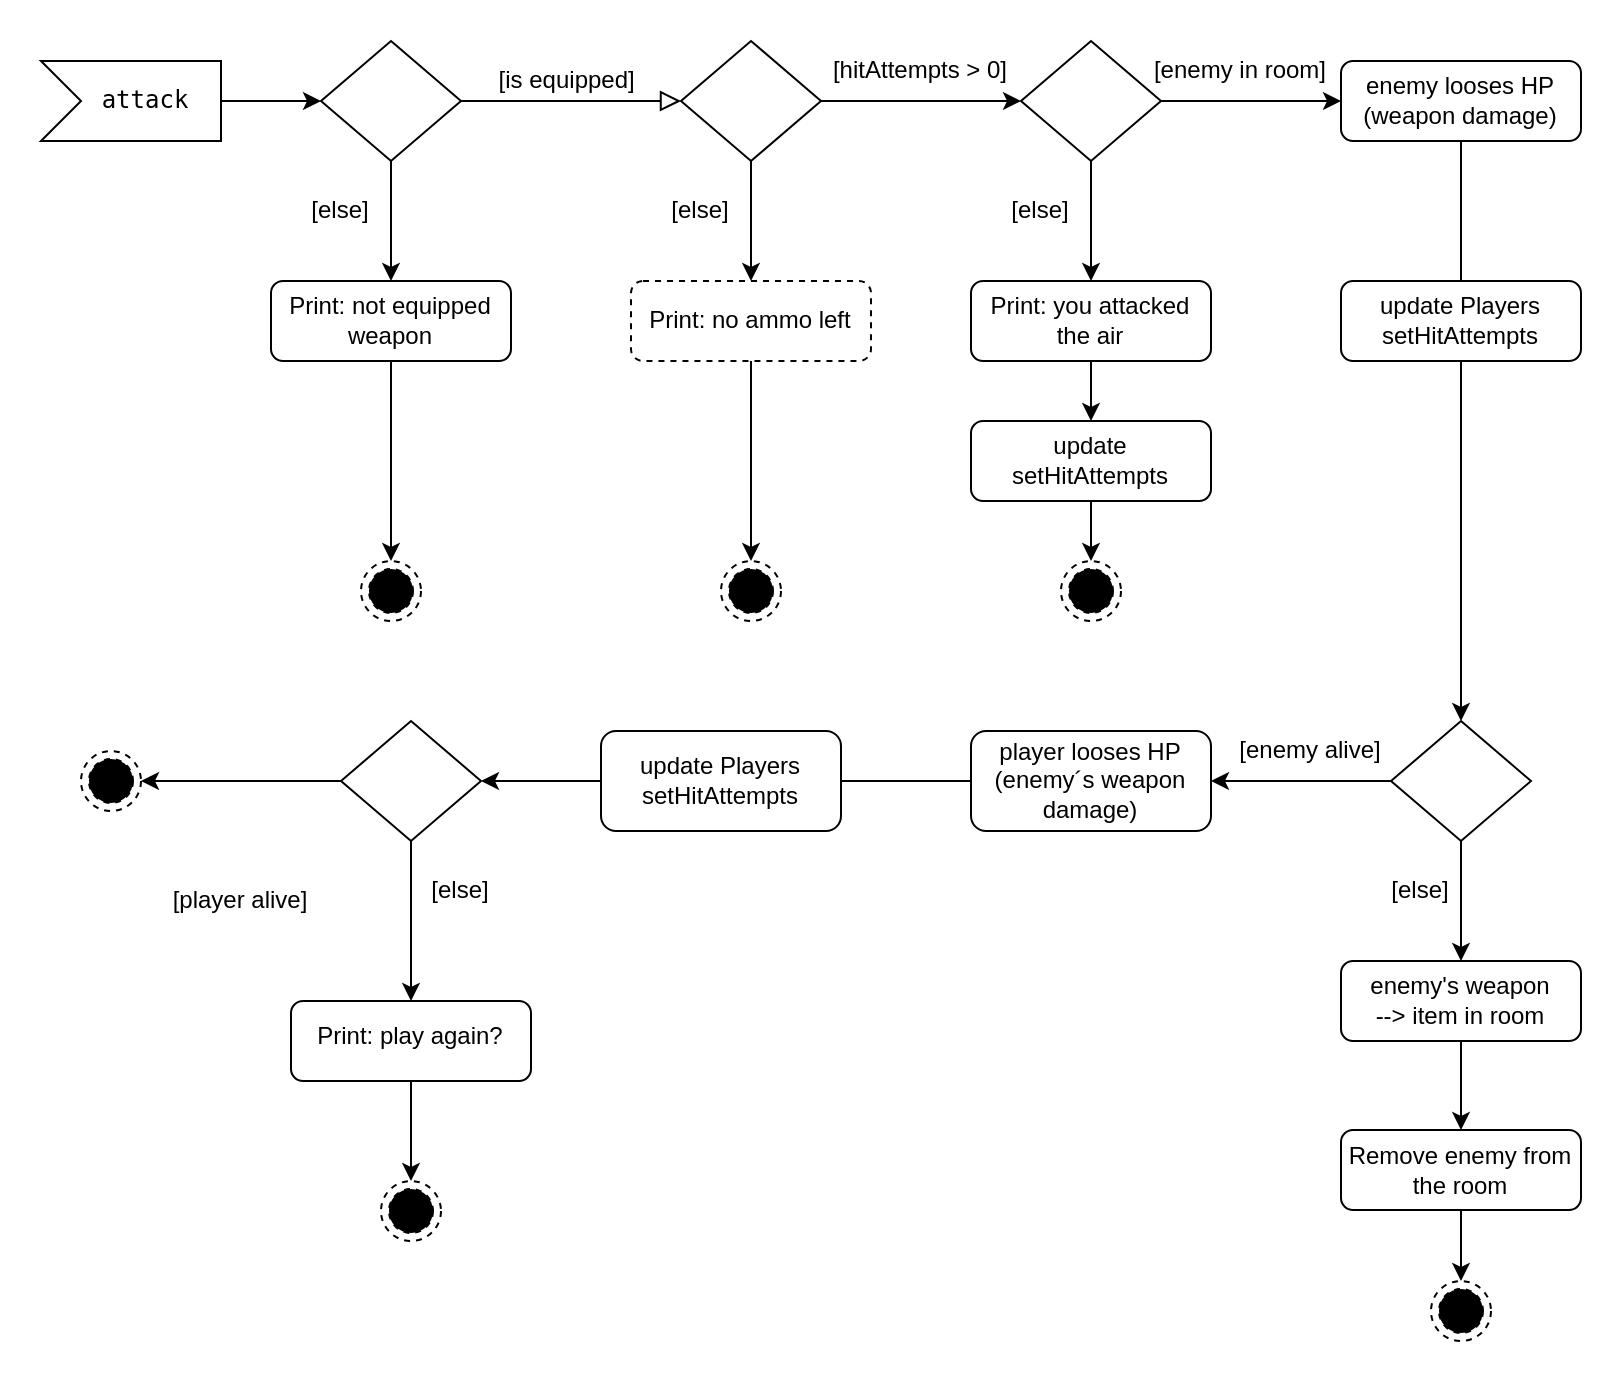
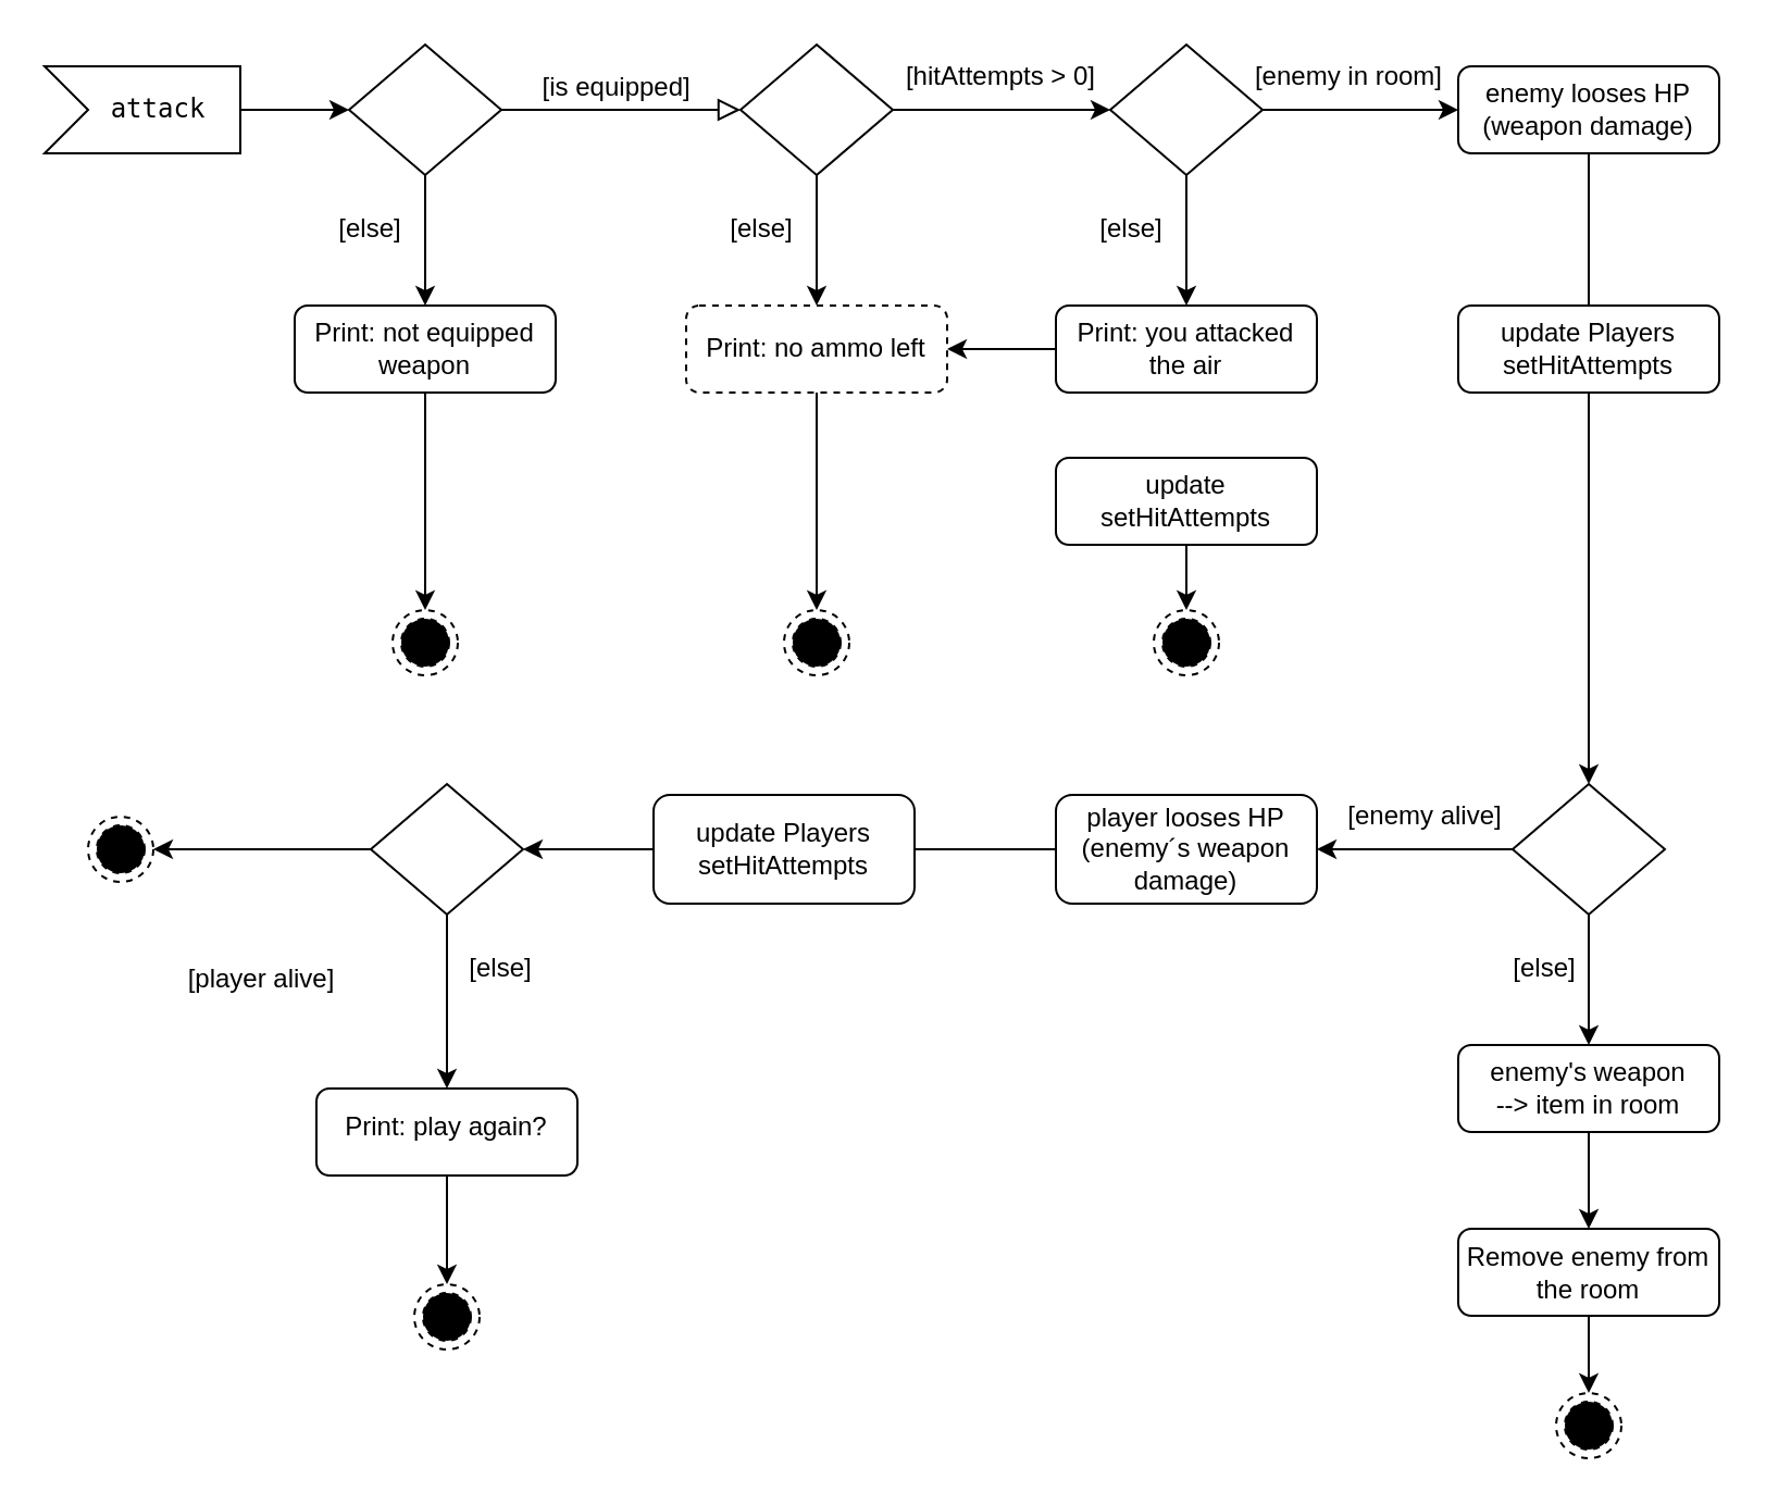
  <mxCell id="0" />
  <mxCell id="1" parent="0" />
  <mxCell id="2" value="" style="edgeStyle=orthogonalEdgeStyle;rounded=0;html=1;jettySize=auto;orthogonalLoop=1;fontSize=11;endArrow=block;endFill=0;endSize=8;strokeWidth=1;shadow=0;labelBackgroundColor=none;" parent="1" source="4" target="13" edge="1"><mxGeometry y="10" relative="1" as="geometry"><mxPoint as="offset" /><mxPoint x="370.034" y="170" as="targetPoint" /></mxGeometry></mxCell>
  <mxCell id="3" value="" style="edgeStyle=orthogonalEdgeStyle;rounded=0;orthogonalLoop=1;jettySize=auto;html=1;" parent="1" source="4" target="9" edge="1"><mxGeometry relative="1" as="geometry" /></mxCell>
  <mxCell id="4" value="" style="rhombus;whiteSpace=wrap;html=1;shadow=0;fontFamily=Helvetica;fontSize=12;align=center;strokeWidth=1;spacing=6;spacingTop=-4;" parent="1" vertex="1"><mxGeometry x="160" y="20" width="70" height="60" as="geometry" /></mxCell>
  <mxCell id="5" value="" style="edgeStyle=orthogonalEdgeStyle;rounded=0;orthogonalLoop=1;jettySize=auto;html=1;" parent="1" source="6" edge="1"><mxGeometry relative="1" as="geometry"><mxPoint x="160" y="50" as="targetPoint" /></mxGeometry></mxCell>
  <mxCell id="6" value="&lt;pre style=&quot;font-size: 12px ; background-color: rgb(255 , 255 , 255) ; font-family: &amp;#34;jetbrains mono&amp;#34; , monospace&quot;&gt;attack&lt;/pre&gt;" style="html=1;shape=mxgraph.infographic.ribbonSimple;notch1=20;notch2=0;align=center;verticalAlign=middle;fontSize=14;fontStyle=0;fillColor=#FFFFFF;flipH=0;spacingRight=0;spacingLeft=14;shadow=0;" parent="1" vertex="1"><mxGeometry x="20" y="30" width="90" height="40" as="geometry" /></mxCell>
  <mxCell id="7" value="[is equipped]&amp;nbsp;" style="text;html=1;strokeColor=none;fillColor=none;align=center;verticalAlign=middle;whiteSpace=wrap;rounded=0;" parent="1" vertex="1"><mxGeometry x="240" y="25" width="90" height="30" as="geometry" /></mxCell>
  <mxCell id="8" value="" style="edgeStyle=orthogonalEdgeStyle;rounded=0;orthogonalLoop=1;jettySize=auto;html=1;" parent="1" source="9" edge="1"><mxGeometry relative="1" as="geometry"><mxPoint x="195" y="280" as="targetPoint" /></mxGeometry></mxCell>
  <mxCell id="9" value="Print: not equipped weapon" style="rounded=1;whiteSpace=wrap;html=1;fontSize=12;glass=0;strokeWidth=1;shadow=0;" parent="1" vertex="1"><mxGeometry x="135" y="140" width="120" height="40" as="geometry" /></mxCell>
  <mxCell id="10" value="[else]" style="text;html=1;strokeColor=none;fillColor=none;align=center;verticalAlign=middle;whiteSpace=wrap;rounded=0;" parent="1" vertex="1"><mxGeometry x="150" y="90" width="40" height="30" as="geometry" /></mxCell>
  <mxCell id="11" value="" style="edgeStyle=orthogonalEdgeStyle;rounded=0;orthogonalLoop=1;jettySize=auto;html=1;entryX=0;entryY=0.5;entryDx=0;entryDy=0;" parent="1" source="13" target="17" edge="1"><mxGeometry relative="1" as="geometry"><mxPoint x="530" y="50" as="targetPoint" /></mxGeometry></mxCell>
  <mxCell id="12" value="" style="edgeStyle=orthogonalEdgeStyle;rounded=0;orthogonalLoop=1;jettySize=auto;html=1;" parent="1" source="13" target="19" edge="1"><mxGeometry relative="1" as="geometry" /></mxCell>
  <mxCell id="13" value="" style="rhombus;whiteSpace=wrap;html=1;shadow=0;fontFamily=Helvetica;fontSize=12;align=center;strokeWidth=1;spacing=6;spacingTop=-4;" parent="1" vertex="1"><mxGeometry x="340" y="20" width="70" height="60" as="geometry" /></mxCell>
  <mxCell id="14" value="[hitAttempts &amp;gt; 0]" style="text;html=1;strokeColor=none;fillColor=none;align=center;verticalAlign=middle;whiteSpace=wrap;rounded=0;" parent="1" vertex="1"><mxGeometry x="410" y="20" width="100" height="30" as="geometry" /></mxCell>
  <mxCell id="15" value="" style="edgeStyle=orthogonalEdgeStyle;rounded=0;orthogonalLoop=1;jettySize=auto;html=1;" parent="1" source="17" target="24" edge="1"><mxGeometry relative="1" as="geometry" /></mxCell>
  <mxCell id="16" value="" style="edgeStyle=orthogonalEdgeStyle;rounded=0;orthogonalLoop=1;jettySize=auto;html=1;" parent="1" source="17" target="28" edge="1"><mxGeometry relative="1" as="geometry" /></mxCell>
  <mxCell id="17" value="" style="rhombus;whiteSpace=wrap;html=1;shadow=0;fontFamily=Helvetica;fontSize=12;align=center;strokeWidth=1;spacing=6;spacingTop=-4;" parent="1" vertex="1"><mxGeometry x="510" y="20" width="70" height="60" as="geometry" /></mxCell>
  <mxCell id="18" value="" style="edgeStyle=orthogonalEdgeStyle;rounded=0;orthogonalLoop=1;jettySize=auto;html=1;" parent="1" source="19" target="22" edge="1"><mxGeometry relative="1" as="geometry" /></mxCell>
  <mxCell id="19" value="Print: no ammo left" style="rounded=1;whiteSpace=wrap;html=1;fontSize=12;glass=0;strokeWidth=1;shadow=0;dashed=1;" parent="1" vertex="1"><mxGeometry x="315" y="140" width="120" height="40" as="geometry" /></mxCell>
  <mxCell id="20" value="[else]" style="text;html=1;strokeColor=none;fillColor=none;align=center;verticalAlign=middle;whiteSpace=wrap;rounded=0;" parent="1" vertex="1"><mxGeometry x="330" y="90" width="40" height="30" as="geometry" /></mxCell>
  <mxCell id="21" value="" style="ellipse;html=1;shape=endState;fillColor=#000000;strokeColor=#000000;dashed=1;" parent="1" vertex="1"><mxGeometry x="180" y="280" width="30" height="30" as="geometry" /></mxCell>
  <mxCell id="22" value="" style="ellipse;html=1;shape=endState;fillColor=#000000;strokeColor=#000000;dashed=1;" parent="1" vertex="1"><mxGeometry x="360" y="280" width="30" height="30" as="geometry" /></mxCell>
  <mxCell id="23" value="" style="edgeStyle=orthogonalEdgeStyle;rounded=0;orthogonalLoop=1;jettySize=auto;html=1;" parent="1" source="24" target="34" edge="1"><mxGeometry relative="1" as="geometry" /></mxCell>
  <mxCell id="24" value="enemy looses HP&lt;br&gt;(weapon damage)" style="rounded=1;whiteSpace=wrap;html=1;fontSize=12;glass=0;strokeWidth=1;shadow=0;" parent="1" vertex="1"><mxGeometry x="670" y="30" width="120" height="40" as="geometry" /></mxCell>
  <mxCell id="25" value="[enemy in room]" style="text;html=1;strokeColor=none;fillColor=none;align=center;verticalAlign=middle;whiteSpace=wrap;rounded=0;" parent="1" vertex="1"><mxGeometry x="570" y="20" width="100" height="30" as="geometry" /></mxCell>
  <mxCell id="26" value="[else]" style="text;html=1;strokeColor=none;fillColor=none;align=center;verticalAlign=middle;whiteSpace=wrap;rounded=0;" parent="1" vertex="1"><mxGeometry x="500" y="90" width="40" height="30" as="geometry" /></mxCell>
- <mxCell id="27" value="" style="edgeStyle=orthogonalEdgeStyle;rounded=0;orthogonalLoop=1;jettySize=auto;html=1;" parent="1" source="28" target="30" edge="1"><mxGeometry relative="1" as="geometry" /></mxCell>
+ <mxCell id="27" value="" style="edgeStyle=orthogonalEdgeStyle;rounded=0;orthogonalLoop=1;jettySize=auto;html=1;" parent="1" source="28" target="19" edge="1"><mxGeometry relative="1" as="geometry" /></mxCell>
  <mxCell id="28" value="Print: you attacked the air" style="rounded=1;whiteSpace=wrap;html=1;fontSize=12;glass=0;strokeWidth=1;shadow=0;" parent="1" vertex="1"><mxGeometry x="485" y="140" width="120" height="40" as="geometry" /></mxCell>
  <mxCell id="29" value="" style="edgeStyle=orthogonalEdgeStyle;rounded=0;orthogonalLoop=1;jettySize=auto;html=1;" parent="1" source="30" target="31" edge="1"><mxGeometry relative="1" as="geometry" /></mxCell>
  <mxCell id="30" value="update setHitAttempts" style="rounded=1;whiteSpace=wrap;html=1;fontSize=12;glass=0;strokeWidth=1;shadow=0;" parent="1" vertex="1"><mxGeometry x="485" y="210" width="120" height="40" as="geometry" /></mxCell>
  <mxCell id="31" value="" style="ellipse;html=1;shape=endState;fillColor=#000000;strokeColor=#000000;dashed=1;" parent="1" vertex="1"><mxGeometry x="530" y="280" width="30" height="30" as="geometry" /></mxCell>
  <mxCell id="32" value="" style="edgeStyle=orthogonalEdgeStyle;rounded=0;orthogonalLoop=1;jettySize=auto;html=1;" parent="1" source="34" target="36" edge="1"><mxGeometry relative="1" as="geometry" /></mxCell>
  <mxCell id="33" value="" style="edgeStyle=orthogonalEdgeStyle;rounded=0;orthogonalLoop=1;jettySize=auto;html=1;" parent="1" source="34" target="38" edge="1"><mxGeometry relative="1" as="geometry" /></mxCell>
  <mxCell id="34" value="" style="rhombus;whiteSpace=wrap;html=1;shadow=0;fontFamily=Helvetica;fontSize=12;align=center;strokeWidth=1;spacing=6;spacingTop=-4;" parent="1" vertex="1"><mxGeometry x="695" y="360" width="70" height="60" as="geometry" /></mxCell>
  <mxCell id="35" value="" style="edgeStyle=orthogonalEdgeStyle;rounded=0;orthogonalLoop=1;jettySize=auto;html=1;" parent="1" source="36" target="42" edge="1"><mxGeometry relative="1" as="geometry" /></mxCell>
  <mxCell id="36" value="enemy's weapon&lt;br&gt;--&amp;gt; item in room" style="rounded=1;whiteSpace=wrap;html=1;fontSize=12;glass=0;strokeWidth=1;shadow=0;" parent="1" vertex="1"><mxGeometry x="670" y="480" width="120" height="40" as="geometry" /></mxCell>
  <mxCell id="37" value="" style="edgeStyle=orthogonalEdgeStyle;rounded=0;orthogonalLoop=1;jettySize=auto;html=1;startArrow=none;" parent="1" source="54" target="46" edge="1"><mxGeometry relative="1" as="geometry" /></mxCell>
  <mxCell id="38" value="player looses HP&lt;br&gt;(enemy´s weapon damage)" style="rounded=1;whiteSpace=wrap;html=1;fontSize=12;glass=0;strokeWidth=1;shadow=0;" parent="1" vertex="1"><mxGeometry x="485" y="365" width="120" height="50" as="geometry" /></mxCell>
  <mxCell id="39" value="[enemy alive]" style="text;html=1;strokeColor=none;fillColor=none;align=center;verticalAlign=middle;whiteSpace=wrap;rounded=0;" parent="1" vertex="1"><mxGeometry x="605" y="360" width="100" height="30" as="geometry" /></mxCell>
  <mxCell id="40" value="[else]" style="text;html=1;strokeColor=none;fillColor=none;align=center;verticalAlign=middle;whiteSpace=wrap;rounded=0;" parent="1" vertex="1"><mxGeometry x="690" y="430" width="40" height="30" as="geometry" /></mxCell>
  <mxCell id="41" value="" style="edgeStyle=orthogonalEdgeStyle;rounded=0;orthogonalLoop=1;jettySize=auto;html=1;" parent="1" source="42" target="43" edge="1"><mxGeometry relative="1" as="geometry" /></mxCell>
  <mxCell id="42" value="Remove enemy from the room" style="rounded=1;whiteSpace=wrap;html=1;fontSize=12;glass=0;strokeWidth=1;shadow=0;" parent="1" vertex="1"><mxGeometry x="670" y="564.5" width="120" height="40" as="geometry" /></mxCell>
  <mxCell id="43" value="" style="ellipse;html=1;shape=endState;fillColor=#000000;strokeColor=#000000;dashed=1;" parent="1" vertex="1"><mxGeometry x="715" y="640" width="30" height="30" as="geometry" /></mxCell>
  <mxCell id="44" value="" style="edgeStyle=orthogonalEdgeStyle;rounded=0;orthogonalLoop=1;jettySize=auto;html=1;" parent="1" source="46" target="50" edge="1"><mxGeometry relative="1" as="geometry" /></mxCell>
  <mxCell id="45" value="" style="edgeStyle=orthogonalEdgeStyle;rounded=0;orthogonalLoop=1;jettySize=auto;html=1;" edge="1" parent="1" source="46" target="48"><mxGeometry relative="1" as="geometry"><Array as="points"><mxPoint x="205" y="500" /></Array></mxGeometry></mxCell>
  <mxCell id="46" value="" style="rhombus;whiteSpace=wrap;html=1;shadow=0;fontFamily=Helvetica;fontSize=12;align=center;strokeWidth=1;spacing=6;spacingTop=-4;" parent="1" vertex="1"><mxGeometry x="170" y="360" width="70" height="60" as="geometry" /></mxCell>
  <mxCell id="47" value="" style="edgeStyle=orthogonalEdgeStyle;rounded=0;orthogonalLoop=1;jettySize=auto;html=1;" parent="1" source="48" target="52" edge="1"><mxGeometry relative="1" as="geometry"><Array as="points"><mxPoint x="205" y="605" /></Array></mxGeometry></mxCell>
  <mxCell id="48" value="Print: play again?" style="rounded=1;whiteSpace=wrap;html=1;shadow=0;strokeWidth=1;spacing=6;spacingTop=-4;" parent="1" vertex="1"><mxGeometry x="145" y="500" width="120" height="40" as="geometry" /></mxCell>
  <mxCell id="49" value="[player alive]" style="text;html=1;strokeColor=none;fillColor=none;align=center;verticalAlign=middle;whiteSpace=wrap;rounded=0;" parent="1" vertex="1"><mxGeometry x="70" y="435" width="100" height="30" as="geometry" /></mxCell>
  <mxCell id="50" value="" style="ellipse;html=1;shape=endState;fillColor=#000000;strokeColor=#000000;dashed=1;" parent="1" vertex="1"><mxGeometry x="40" y="375" width="30" height="30" as="geometry" /></mxCell>
  <mxCell id="51" value="[else]" style="text;html=1;strokeColor=none;fillColor=none;align=center;verticalAlign=middle;whiteSpace=wrap;rounded=0;" parent="1" vertex="1"><mxGeometry x="210" y="430" width="40" height="30" as="geometry" /></mxCell>
  <mxCell id="52" value="" style="ellipse;html=1;shape=endState;fillColor=#000000;strokeColor=#000000;dashed=1;" parent="1" vertex="1"><mxGeometry x="190" y="590" width="30" height="30" as="geometry" /></mxCell>
  <mxCell id="53" value="update Players setHitAttempts" style="rounded=1;whiteSpace=wrap;html=1;fontSize=12;glass=0;strokeWidth=1;shadow=0;" vertex="1" parent="1"><mxGeometry x="670" y="140" width="120" height="40" as="geometry" /></mxCell>
  <mxCell id="54" value="update Players setHitAttempts" style="rounded=1;whiteSpace=wrap;html=1;fontSize=12;glass=0;strokeWidth=1;shadow=0;" vertex="1" parent="1"><mxGeometry x="300" y="365" width="120" height="50" as="geometry" /></mxCell>
  <mxCell id="55" value="" style="edgeStyle=orthogonalEdgeStyle;rounded=0;orthogonalLoop=1;jettySize=auto;html=1;endArrow=none;" edge="1" parent="1" source="38" target="54"><mxGeometry relative="1" as="geometry"><mxPoint x="485" y="390" as="sourcePoint" /><mxPoint x="354" y="390" as="targetPoint" /></mxGeometry></mxCell>
